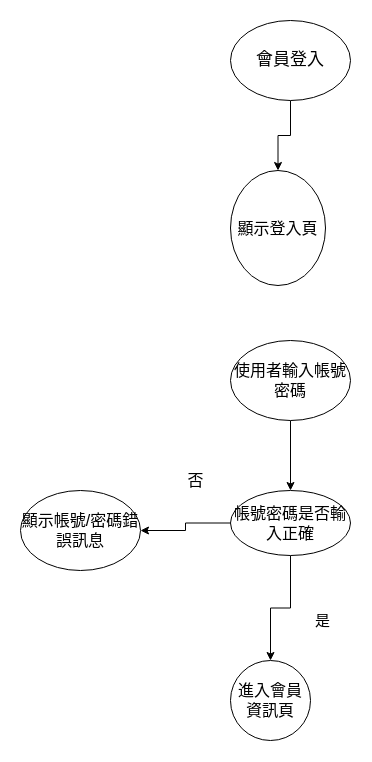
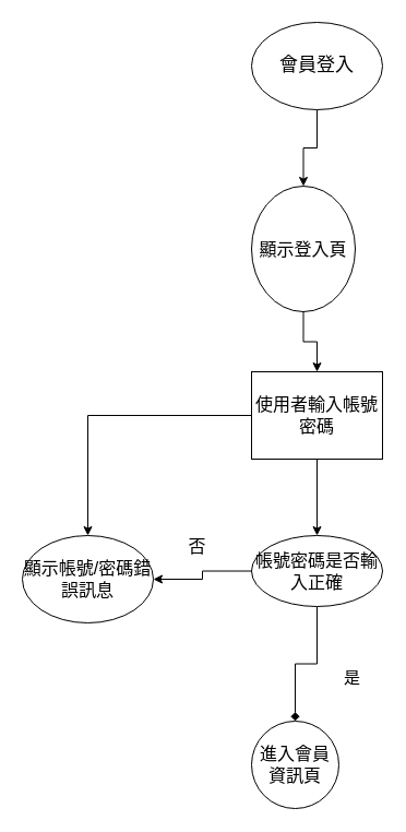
  <mxCell id="0" />
  <mxCell id="1" parent="0" />
  <mxCell id="2" value="" style="edgeStyle=orthogonalEdgeStyle;rounded=0;orthogonalLoop=1;jettySize=auto;html=1;" edge="1" parent="1" source="3" target="5"><mxGeometry relative="1" as="geometry" /></mxCell>
  <mxCell id="3" value="&lt;font style=&quot;font-size: 17px&quot;&gt;會員登入&lt;/font&gt;" style="ellipse;whiteSpace=wrap;html=1;" vertex="1" parent="1"><mxGeometry x="230" y="20" width="120" height="80" as="geometry" /></mxCell>
+ <mxCell id="4" value="" style="edgeStyle=orthogonalEdgeStyle;rounded=0;orthogonalLoop=1;jettySize=auto;html=1;" edge="1" parent="1" source="5" target="8"><mxGeometry relative="1" as="geometry" /></mxCell>
  <mxCell id="5" value="&lt;font style=&quot;font-size: 16px&quot;&gt;顯示登入頁&lt;/font&gt;" style="ellipse;whiteSpace=wrap;html=1;" vertex="1" parent="1"><mxGeometry x="230" y="170" width="95" height="115" as="geometry" /></mxCell>
  <mxCell id="6" value="" style="edgeStyle=orthogonalEdgeStyle;rounded=0;orthogonalLoop=1;jettySize=auto;html=1;" edge="1" parent="1" source="8" target="11"><mxGeometry relative="1" as="geometry" /></mxCell>
- <mxCell id="8" value="&lt;font style=&quot;font-size: 16px&quot;&gt;使用者輸入帳號密碼&lt;/font&gt;" style="ellipse;whiteSpace=wrap;html=1;" vertex="1" parent="1"><mxGeometry x="230" y="340" width="120" height="80" as="geometry" /></mxCell>
- <mxCell id="9" value="" style="edgeStyle=orthogonalEdgeStyle;rounded=0;orthogonalLoop=1;jettySize=auto;html=1;" edge="1" parent="1" source="11" target="12"><mxGeometry relative="1" as="geometry" /></mxCell>
+ <mxCell id="7" style="edgeStyle=orthogonalEdgeStyle;rounded=0;orthogonalLoop=1;jettySize=auto;html=1;exitX=0;exitY=0.5;exitDx=0;exitDy=0;" edge="1" parent="1" source="8" target="13"><mxGeometry relative="1" as="geometry" /></mxCell>
+ <mxCell id="8" value="&lt;font style=&quot;font-size: 16px&quot;&gt;使用者輸入帳號密碼&lt;/font&gt;" style="whiteSpace=wrap;html=1;rounded=0;" vertex="1" parent="1"><mxGeometry x="230" y="340" width="120" height="80" as="geometry" /></mxCell>
+ <mxCell id="9" value="" style="edgeStyle=orthogonalEdgeStyle;rounded=0;orthogonalLoop=1;jettySize=auto;html=1;endArrow=diamond;" edge="1" parent="1" source="11" target="12"><mxGeometry relative="1" as="geometry" /></mxCell>
  <mxCell id="10" value="" style="edgeStyle=orthogonalEdgeStyle;rounded=0;orthogonalLoop=1;jettySize=auto;html=1;" edge="1" parent="1" source="11" target="13"><mxGeometry relative="1" as="geometry" /></mxCell>
  <mxCell id="11" value="&lt;font style=&quot;font-size: 16px&quot;&gt;帳號密碼是否輸入正確&lt;/font&gt;" style="ellipse;whiteSpace=wrap;html=1;" vertex="1" parent="1"><mxGeometry x="230" y="490" width="120" height="65" as="geometry" /></mxCell>
  <mxCell id="12" value="&lt;font style=&quot;font-size: 16px&quot;&gt;進入會員資訊頁&lt;/font&gt;" style="ellipse;whiteSpace=wrap;html=1;" vertex="1" parent="1"><mxGeometry x="230" y="660" width="80" height="80" as="geometry" /></mxCell>
  <mxCell id="13" value="&lt;font style=&quot;font-size: 16px&quot;&gt;顯示帳號/密碼錯誤訊息&lt;/font&gt;" style="ellipse;whiteSpace=wrap;html=1;" vertex="1" parent="1"><mxGeometry x="20" y="490" width="120" height="80" as="geometry" /></mxCell>
- <mxCell id="14" value="&lt;font style=&quot;font-size: 16px&quot;&gt;否&lt;/font&gt;" style="text;html=1;align=center;verticalAlign=middle;resizable=0;points=[];autosize=1;" vertex="1" parent="1"><mxGeometry x="180" y="470" width="30" height="20" as="geometry" /></mxCell>
+ <mxCell id="14" value="&lt;font style=&quot;font-size: 16px&quot;&gt;否&lt;/font&gt;" style="text;html=1;align=center;verticalAlign=middle;resizable=0;points=[];autosize=1;" vertex="1" parent="1"><mxGeometry x="165" y="490" width="30" height="20" as="geometry" /></mxCell>
  <mxCell id="15" value="&lt;font style=&quot;font-size: 15px&quot;&gt;是&lt;/font&gt;" style="text;html=1;align=center;verticalAlign=middle;resizable=0;points=[];autosize=1;" vertex="1" parent="1"><mxGeometry x="307" y="610" width="30" height="20" as="geometry" /></mxCell>
